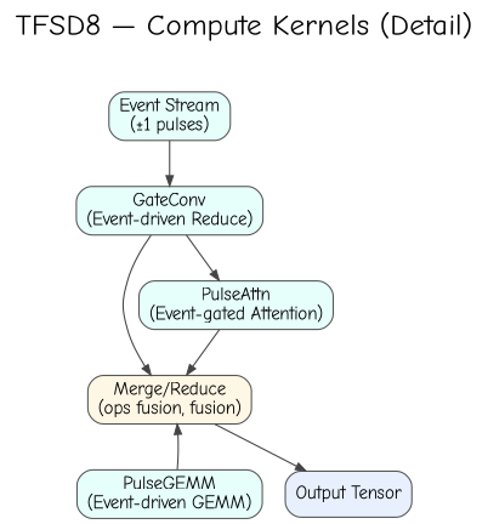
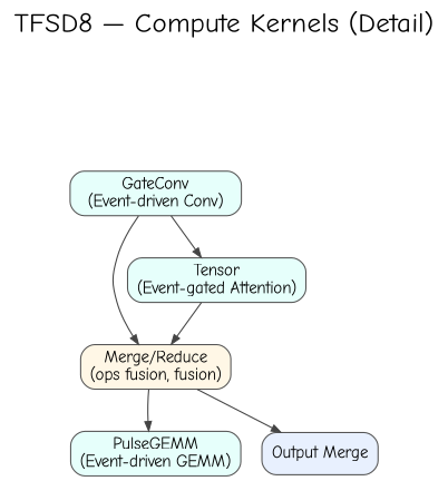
  digraph {
    fontname="Comic Neue"
    fontsize=24
    label="TFSD8 — Compute Kernels (Detail)"
    labelloc=t
    rankdir=TB
    node [color="#555555" fillcolor="#e6fffb" fontname="Comic Neue" shape=rectangle style="rounded,filled"]
    edge [arrowsize=0.8 color="#444444" fontname="Comic Neue"]
-   n1 [label="Event Stream\n(±1 pulses)"]
-   n2 [label="GateConv\n(Event-driven Reduce)"]
+   n2 [label="GateConv\n(Event-driven Conv)"]
    n3 [label="PulseGEMM\n(Event-driven GEMM)"]
    n4 [fillcolor="#fff7e6" label="Merge/Reduce\n(ops fusion, fusion)"]
-   n5 [label="PulseAttn\n(Event-gated Attention)"]
-   n6 [fillcolor="#e8f0fe" label="Output Tensor"]
-   n1 -> n2
+   n5 [label="Tensor\n(Event-gated Attention)"]
+   n6 [fillcolor="#e8f0fe" label="Output Merge"]
    n2 -> n4
    n2 -> n5
-   n3 -> n4
+   n4 -> n3
    n4 -> n6
    n5 -> n4
  }
